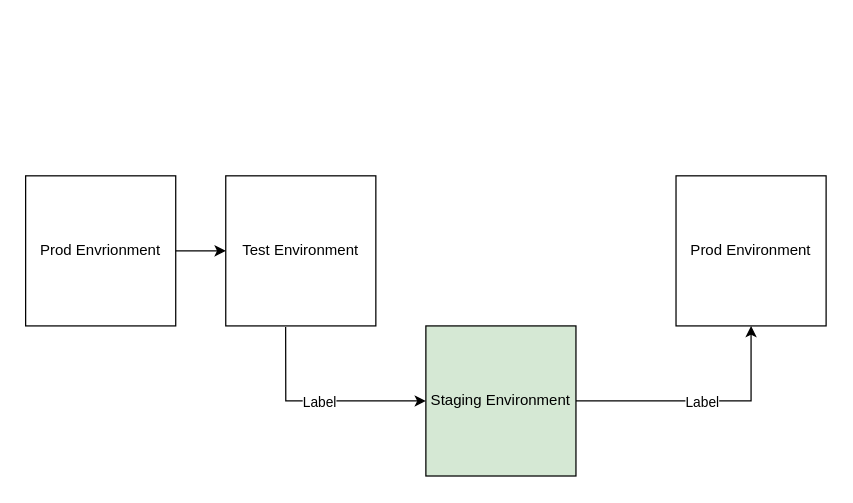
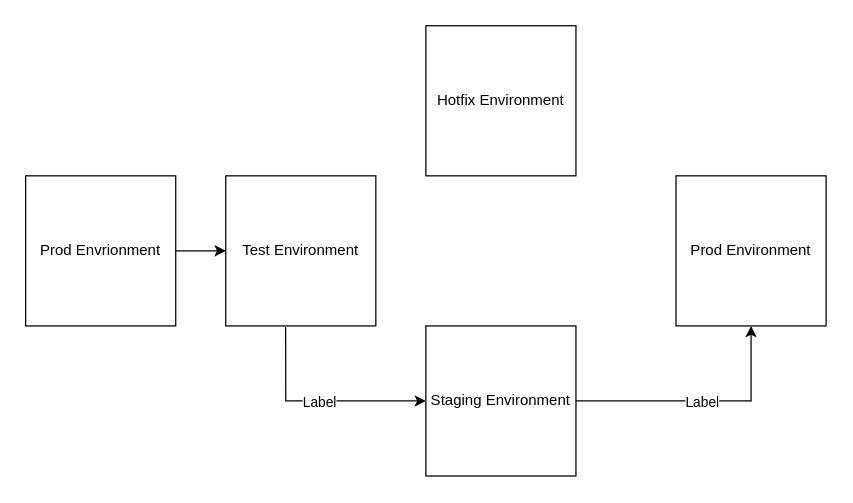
  <mxCell id="0" />
  <mxCell id="1" parent="0" />
  <mxCell id="2" value="Test Environment" style="rounded=0;whiteSpace=wrap;html=1;" vertex="1" parent="1"><mxGeometry x="180" y="140" width="120" height="120" as="geometry" /></mxCell>
  <mxCell id="3" value="Prod Envrionment" style="rounded=0;whiteSpace=wrap;html=1;" vertex="1" parent="1"><mxGeometry x="20" y="140" width="120" height="120" as="geometry" /></mxCell>
  <mxCell id="4" value="Prod Environment" style="rounded=0;whiteSpace=wrap;html=1;" vertex="1" parent="1"><mxGeometry x="540" y="140" width="120" height="120" as="geometry" /></mxCell>
- <mxCell id="6" value="Staging Environment" style="rounded=0;whiteSpace=wrap;html=1;fillColor=#d5e8d4;" vertex="1" parent="1"><mxGeometry x="340" y="260" width="120" height="120" as="geometry" /></mxCell>
+ <mxCell id="5" value="Hotfix Environment" style="rounded=0;whiteSpace=wrap;html=1;" vertex="1" parent="1"><mxGeometry x="340" y="20" width="120" height="120" as="geometry" /></mxCell>
+ <mxCell id="6" value="Staging Environment" style="rounded=0;whiteSpace=wrap;html=1;" vertex="1" parent="1"><mxGeometry x="340" y="260" width="120" height="120" as="geometry" /></mxCell>
  <mxCell id="7" value="" style="endArrow=classic;html=1;rounded=0;" edge="1" parent="1" source="3"><mxGeometry width="50" height="50" relative="1" as="geometry"><mxPoint x="140" y="250" as="sourcePoint" /><mxPoint x="180" y="200" as="targetPoint" /></mxGeometry></mxCell>
  <mxCell id="8" value="" style="endArrow=classic;html=1;rounded=0;exitX=0.399;exitY=1.008;exitDx=0;exitDy=0;entryX=0;entryY=0.5;entryDx=0;entryDy=0;exitPerimeter=0;" edge="1" parent="1" source="2" target="6"><mxGeometry relative="1" as="geometry"><mxPoint x="350" y="310" as="sourcePoint" /><mxPoint x="450" y="310" as="targetPoint" /><Array as="points"><mxPoint x="228" y="320" /></Array></mxGeometry></mxCell>
  <mxCell id="9" value="Label" style="edgeLabel;resizable=0;html=1;align=center;verticalAlign=middle;" connectable="0" vertex="1" parent="8"><mxGeometry relative="1" as="geometry" /></mxCell>
  <mxCell id="10" value="" style="endArrow=classic;html=1;rounded=0;exitX=1;exitY=0.5;exitDx=0;exitDy=0;entryX=0.5;entryY=1;entryDx=0;entryDy=0;" edge="1" parent="1" source="6" target="4"><mxGeometry relative="1" as="geometry"><mxPoint x="350" y="310" as="sourcePoint" /><mxPoint x="450" y="310" as="targetPoint" /><Array as="points"><mxPoint x="600" y="320" /></Array></mxGeometry></mxCell>
  <mxCell id="11" value="Label" style="edgeLabel;resizable=0;html=1;align=center;verticalAlign=middle;" connectable="0" vertex="1" parent="10"><mxGeometry relative="1" as="geometry" /></mxCell>
